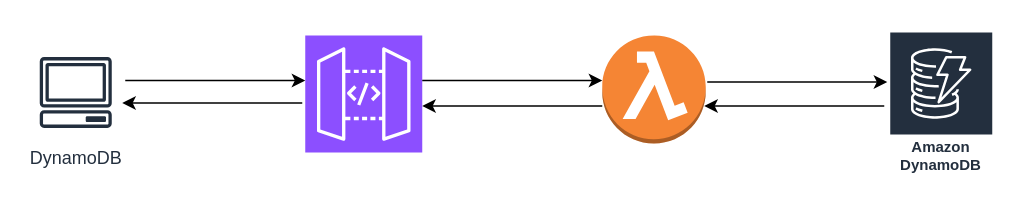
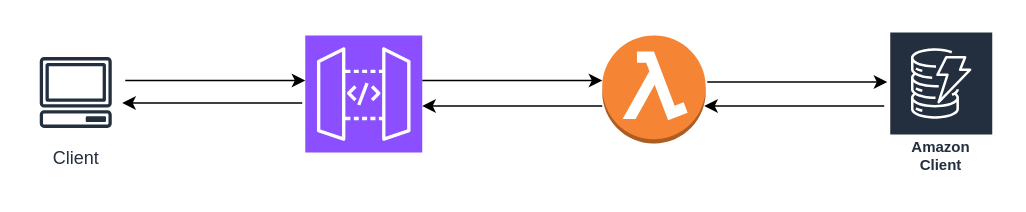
  <mxCell id="0" />
  <mxCell id="1" parent="0" />
  <mxCell id="2" style="edgeStyle=orthogonalEdgeStyle;rounded=0;orthogonalLoop=1;jettySize=auto;html=1;" edge="1" parent="1"><mxGeometry relative="1" as="geometry"><mxPoint x="81" y="68" as="targetPoint" /><mxPoint x="201" y="68" as="sourcePoint" /></mxGeometry></mxCell>
  <mxCell id="3" value="" style="sketch=0;points=[[0,0,0],[0.25,0,0],[0.5,0,0],[0.75,0,0],[1,0,0],[0,1,0],[0.25,1,0],[0.5,1,0],[0.75,1,0],[1,1,0],[0,0.25,0],[0,0.5,0],[0,0.75,0],[1,0.25,0],[1,0.5,0],[1,0.75,0]];outlineConnect=0;fontColor=#232F3E;fillColor=#8C4FFF;strokeColor=#ffffff;dashed=0;verticalLabelPosition=bottom;verticalAlign=top;align=center;html=1;fontSize=12;fontStyle=0;aspect=fixed;shape=mxgraph.aws4.resourceIcon;resIcon=mxgraph.aws4.api_gateway;" vertex="1" parent="1"><mxGeometry x="203" y="23" width="78" height="78" as="geometry" /></mxCell>
  <mxCell id="4" value="" style="outlineConnect=0;dashed=0;verticalLabelPosition=bottom;verticalAlign=top;align=center;html=1;shape=mxgraph.aws3.lambda_function;fillColor=#F58534;gradientColor=none;" vertex="1" parent="1"><mxGeometry x="401" y="23" width="69" height="72" as="geometry" /></mxCell>
- <mxCell id="5" value="Amazon DynamoDB" style="sketch=0;outlineConnect=0;fontColor=#232F3E;gradientColor=none;strokeColor=#ffffff;fillColor=#232F3E;dashed=0;verticalLabelPosition=middle;verticalAlign=bottom;align=center;html=1;whiteSpace=wrap;fontSize=10;fontStyle=1;spacing=3;shape=mxgraph.aws4.productIcon;prIcon=mxgraph.aws4.dynamodb;" vertex="1" parent="1"><mxGeometry x="592" y="20" width="70" height="99" as="geometry" /></mxCell>
+ <mxCell id="5" value="Amazon Client" style="sketch=0;outlineConnect=0;fontColor=#232F3E;gradientColor=none;strokeColor=#ffffff;fillColor=#232F3E;dashed=0;verticalLabelPosition=middle;verticalAlign=bottom;align=center;html=1;whiteSpace=wrap;fontSize=10;fontStyle=1;spacing=3;shape=mxgraph.aws4.productIcon;prIcon=mxgraph.aws4.dynamodb;" vertex="1" parent="1"><mxGeometry x="592" y="20" width="70" height="99" as="geometry" /></mxCell>
  <mxCell id="6" style="edgeStyle=orthogonalEdgeStyle;rounded=0;orthogonalLoop=1;jettySize=auto;html=1;" edge="1" parent="1"><mxGeometry relative="1" as="geometry"><mxPoint x="203" y="53" as="targetPoint" /><mxPoint x="83" y="53" as="sourcePoint" /></mxGeometry></mxCell>
- <mxCell id="7" value="DynamoDB" style="sketch=0;outlineConnect=0;fontColor=#232F3E;gradientColor=none;strokeColor=#232F3E;fillColor=#ffffff;dashed=0;verticalLabelPosition=bottom;verticalAlign=top;align=center;html=1;fontSize=12;fontStyle=0;aspect=fixed;shape=mxgraph.aws4.resourceIcon;resIcon=mxgraph.aws4.client;" vertex="1" parent="1"><mxGeometry x="20" y="31" width="60" height="60" as="geometry" /></mxCell>
+ <mxCell id="7" value="Client" style="sketch=0;outlineConnect=0;fontColor=#232F3E;gradientColor=none;strokeColor=#232F3E;fillColor=#ffffff;dashed=0;verticalLabelPosition=bottom;verticalAlign=top;align=center;html=1;fontSize=12;fontStyle=0;aspect=fixed;shape=mxgraph.aws4.resourceIcon;resIcon=mxgraph.aws4.client;" vertex="1" parent="1"><mxGeometry x="20" y="31" width="60" height="60" as="geometry" /></mxCell>
  <mxCell id="8" style="edgeStyle=orthogonalEdgeStyle;rounded=0;orthogonalLoop=1;jettySize=auto;html=1;" edge="1" parent="1"><mxGeometry relative="1" as="geometry"><mxPoint x="401" y="53" as="targetPoint" /><mxPoint x="281" y="53" as="sourcePoint" /></mxGeometry></mxCell>
  <mxCell id="9" style="edgeStyle=orthogonalEdgeStyle;rounded=0;orthogonalLoop=1;jettySize=auto;html=1;" edge="1" parent="1"><mxGeometry relative="1" as="geometry"><mxPoint x="281" y="70" as="targetPoint" /><mxPoint x="401" y="70" as="sourcePoint" /></mxGeometry></mxCell>
  <mxCell id="10" style="edgeStyle=orthogonalEdgeStyle;rounded=0;orthogonalLoop=1;jettySize=auto;html=1;" edge="1" parent="1"><mxGeometry relative="1" as="geometry"><mxPoint x="591" y="54" as="targetPoint" /><mxPoint x="471" y="54" as="sourcePoint" /></mxGeometry></mxCell>
  <mxCell id="11" style="edgeStyle=orthogonalEdgeStyle;rounded=0;orthogonalLoop=1;jettySize=auto;html=1;" edge="1" parent="1"><mxGeometry relative="1" as="geometry"><mxPoint x="469" y="70" as="targetPoint" /><mxPoint x="589" y="70" as="sourcePoint" /></mxGeometry></mxCell>
